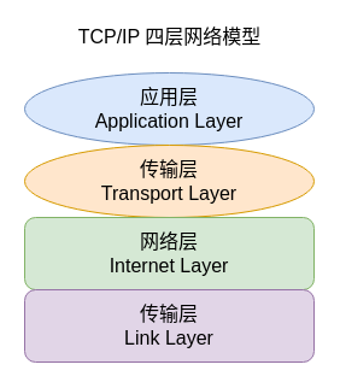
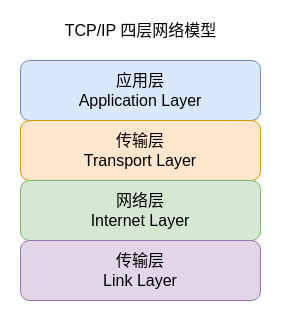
  <mxCell id="0" />
  <mxCell id="1" parent="0" />
- <mxCell id="2" value="应用层&lt;br&gt;Application Layer" style="ellipse;whiteSpace=wrap;html=1;fontSize=16;fillColor=#dae8fc;strokeColor=#6c8ebf;" parent="1" vertex="1"><mxGeometry x="20" y="60" width="240" height="60" as="geometry" /></mxCell>
- <mxCell id="3" value="传输层&lt;br&gt;Transport Layer" style="ellipse;whiteSpace=wrap;html=1;fontSize=16;fillColor=#ffe6cc;strokeColor=#d79b00;" parent="1" vertex="1"><mxGeometry x="20" y="120" width="240" height="60" as="geometry" /></mxCell>
+ <mxCell id="2" value="应用层&lt;br&gt;Application Layer" style="rounded=1;whiteSpace=wrap;html=1;fontSize=16;fillColor=#dae8fc;strokeColor=#6c8ebf;" parent="1" vertex="1"><mxGeometry x="20" y="60" width="240" height="60" as="geometry" /></mxCell>
+ <mxCell id="3" value="传输层&lt;br&gt;Transport Layer" style="rounded=1;whiteSpace=wrap;html=1;fontSize=16;fillColor=#ffe6cc;strokeColor=#d79b00;" parent="1" vertex="1"><mxGeometry x="20" y="120" width="240" height="60" as="geometry" /></mxCell>
  <mxCell id="4" value="网络层&lt;br&gt;Internet Layer" style="rounded=1;whiteSpace=wrap;html=1;fontSize=16;fillColor=#d5e8d4;strokeColor=#82b366;" parent="1" vertex="1"><mxGeometry x="20" y="180" width="240" height="60" as="geometry" /></mxCell>
  <mxCell id="5" value="传输层&lt;br&gt;Link Layer" style="rounded=1;whiteSpace=wrap;html=1;fontSize=16;fillColor=#e1d5e7;strokeColor=#9673a6;" parent="1" vertex="1"><mxGeometry x="20" y="240" width="240" height="60" as="geometry" /></mxCell>
  <mxCell id="6" value="TCP/IP 四层网络模型" style="text;html=1;align=center;verticalAlign=middle;resizable=0;points=[];autosize=1;strokeColor=none;fillColor=none;fontSize=16;" vertex="1" parent="1"><mxGeometry x="55" y="20" width="170" height="20" as="geometry" /></mxCell>
